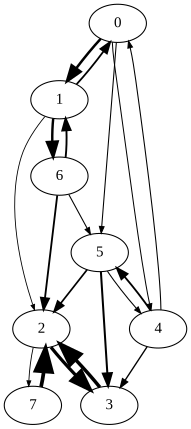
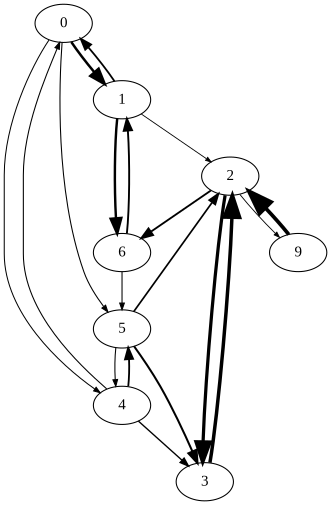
  digraph {
    fontname="Liberation Serif"
    node [fontname="Liberation Serif"]
    edge [fontname="Liberation Serif"]
    0
    1
    4
    5
    6
    2
    3
-   7
+   7 [label=9]
    0 -> 1 [arrowsize=1.4864376387576437 penwidth=2.3608127203797875]
    0 -> 4 [arrowsize=0.6011838446595216 penwidth=0.9548214003415931]
    0 -> 5 [arrowsize=0.6293674094516103 penwidth=0.99958353265844]
    1 -> 0 [arrowsize=1.056471174783803 penwidth=1.6779248070095696]
    1 -> 6 [arrowsize=1.4454272611004129 penwidth=2.2956785911594793]
    1 -> 2 [arrowsize=0.51 penwidth=0.81]
    4 -> 0 [arrowsize=0.62916102777198 penwidth=0.9992557499907919]
    4 -> 5 [arrowsize=1.0854876618538358 penwidth=1.724009815885504]
    4 -> 3 [arrowsize=0.8079647990440662 penwidth=1.2832382102464581]
    5 -> 4 [arrowsize=0.628391078761461 penwidth=0.9980328897976147]
    5 -> 2 [arrowsize=1.0073590308322344 penwidth=1.5999231666159017]
    5 -> 3 [arrowsize=1.1999653997863096 penwidth=1.9058273996606094]
    6 -> 1 [arrowsize=1.1209505184922721 penwidth=1.7803331764289028]
    6 -> 5 [arrowsize=0.6312771739663626 penwidth=1.002616688064223]
-   6 -> 2 [arrowsize=1.0938356717700504 penwidth=1.73726841987008]
+   2 -> 6 [arrowsize=1.0938356717700504 penwidth=1.73726841987008]
    2 -> 3 [arrowsize=1.9254420306663111 penwidth=3.058054989881789]
    2 -> 7 [arrowsize=0.5191279227943186 penwidth=0.824497289143918]
    3 -> 2 [arrowsize=2.0704628621732803 penwidth=3.2883821928634456]
    7 -> 2 [arrowsize=2.21 penwidth=3.5100000000000002]
  }
